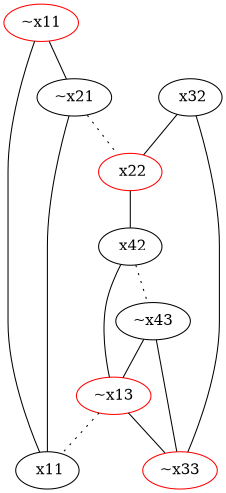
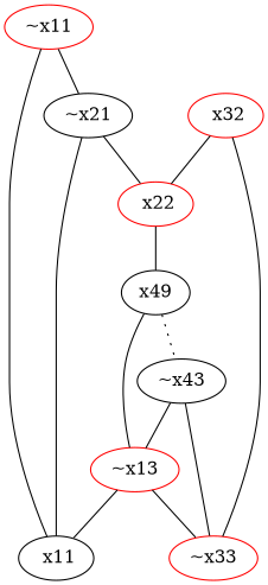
  strict graph {
    rankdir=TB
    node [color=black]
    "~x11" [color=red]
    " x11"
    "~x21"
    " x22" [color=red]
-   " x42"
-   " x32"
+   " x42" [label=x49]
+   " x32" [color=red]
    "~x33" [color=red]
    "~x43"
    "~x13" [color=red]
    "~x11" -- "~x21"
    " x11" -- "~x11"
    "~x21" -- " x11"
-   "~x21" -- " x22" [style=dotted]
+   "~x21" -- " x22" [style=solid]
    " x22" -- " x42"
    " x42" -- "~x43" [style=dotted]
    " x42" -- "~x13"
    " x32" -- " x22"
    " x32" -- "~x33" [style=solid]
    "~x33" -- "~x43"
    "~x43" -- "~x13"
-   "~x13" -- " x11" [style=dotted]
+   "~x13" -- " x11" [style=solid]
    "~x13" -- "~x33"
  }
